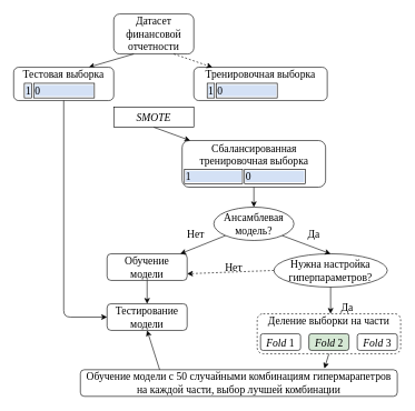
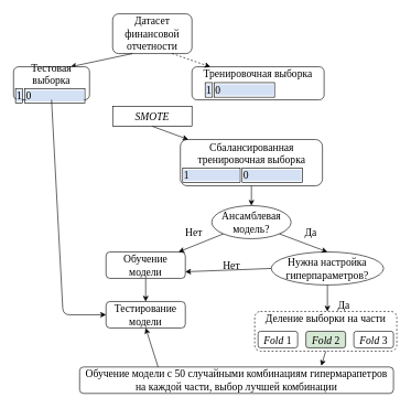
  <mxCell id="0" />
  <mxCell id="1" parent="0" />
  <mxCell id="2" value="Деление выборки на части&lt;br&gt;&lt;br&gt;&lt;br&gt;" style="rounded=1;whiteSpace=wrap;html=1;fontSize=16;dashed=1;fillColor=#FFFFFF;fontFamily=Times New Roman;" parent="1" vertex="1"><mxGeometry x="385" y="470" width="215" height="60" as="geometry" /></mxCell>
  <mxCell id="3" value="Датасет финансовой отчетности" style="rounded=1;whiteSpace=wrap;html=1;fontSize=16;glass=0;strokeWidth=1;shadow=0;fontFamily=Times New Roman;" parent="1" vertex="1"><mxGeometry x="170" y="20" width="120" height="60" as="geometry" /></mxCell>
  <mxCell id="4" value="Тренировочная выборка&lt;table&gt;&lt;tbody&gt;&lt;tr&gt;&lt;td style=&quot;border: 1px solid rgb(0 , 0 , 0) ; border-collapse: collapse&quot;&gt;&lt;span style=&quot;background-color: rgb(212 , 225 , 245)&quot;&gt;1&lt;/span&gt;&lt;/td&gt;&lt;td style=&quot;border: 1px solid rgb(0 , 0 , 0) ; border-collapse: collapse&quot;&gt;&lt;span style=&quot;background-color: rgb(212 , 225 , 245)&quot;&gt;0&amp;nbsp; &amp;nbsp; &amp;nbsp; &amp;nbsp; &amp;nbsp; &amp;nbsp; &amp;nbsp; &amp;nbsp; &amp;nbsp; &amp;nbsp;&amp;nbsp;&lt;/span&gt;&lt;/td&gt;&lt;/tr&gt;&lt;/tbody&gt;&lt;/table&gt;" style="rounded=1;whiteSpace=wrap;html=1;fontSize=16;glass=0;strokeWidth=1;shadow=0;fontFamily=Times New Roman;" parent="1" vertex="1"><mxGeometry x="290" y="100" width="200" height="50" as="geometry" /></mxCell>
  <mxCell id="5" value="" style="endArrow=classic;html=1;exitX=0.75;exitY=1;exitDx=0;exitDy=0;fontSize=16;fontFamily=Times New Roman;dashed=1;" parent="1" source="3" target="4" edge="1"><mxGeometry width="50" height="50" relative="1" as="geometry"><mxPoint x="190" y="160" as="sourcePoint" /><mxPoint x="240" y="110" as="targetPoint" /></mxGeometry></mxCell>
  <mxCell id="6" value="" style="endArrow=classic;html=1;exitX=0.25;exitY=1;exitDx=0;exitDy=0;entryX=0.75;entryY=0;entryDx=0;entryDy=0;fontSize=16;fontFamily=Times New Roman;" parent="1" source="3" target="10" edge="1"><mxGeometry width="50" height="50" relative="1" as="geometry"><mxPoint x="190" y="160" as="sourcePoint" /><mxPoint x="140" y="110" as="targetPoint" /></mxGeometry></mxCell>
  <mxCell id="7" value="&lt;i&gt;SMOTE&lt;/i&gt;" style="rounded=0;whiteSpace=wrap;html=1;fontSize=16;fontFamily=Times New Roman;" parent="1" vertex="1"><mxGeometry x="170" y="160" width="120" height="30" as="geometry" /></mxCell>
  <mxCell id="8" value="Сбалансированная тренировочная выборка&lt;table&gt;&lt;tbody&gt;&lt;tr&gt;&lt;td style=&quot;border: 1px solid rgb(0 , 0 , 0) ; border-collapse: collapse&quot;&gt;&lt;span style=&quot;background-color: rgb(212 , 225 , 245)&quot;&gt;1&amp;nbsp; &amp;nbsp; &amp;nbsp; &amp;nbsp; &amp;nbsp; &amp;nbsp; &amp;nbsp; &amp;nbsp; &amp;nbsp; &amp;nbsp;&lt;/span&gt;&lt;/td&gt;&lt;td style=&quot;border: 1px solid rgb(0 , 0 , 0) ; border-collapse: collapse&quot;&gt;&lt;span style=&quot;background-color: rgb(212 , 225 , 245)&quot;&gt;0&amp;nbsp; &amp;nbsp; &amp;nbsp; &amp;nbsp; &amp;nbsp; &amp;nbsp; &amp;nbsp; &amp;nbsp; &amp;nbsp; &amp;nbsp;&amp;nbsp;&lt;/span&gt;&lt;/td&gt;&lt;/tr&gt;&lt;/tbody&gt;&lt;/table&gt;" style="rounded=1;whiteSpace=wrap;html=1;fontSize=16;glass=0;strokeWidth=1;shadow=0;fontFamily=Times New Roman;" parent="1" vertex="1"><mxGeometry x="272.5" y="210" width="215" height="70" as="geometry" /></mxCell>
  <mxCell id="9" value="" style="endArrow=classic;html=1;fontSize=16;exitX=0.5;exitY=1;exitDx=0;exitDy=0;fontFamily=Times New Roman;" parent="1" source="7" target="8" edge="1"><mxGeometry width="50" height="50" relative="1" as="geometry"><mxPoint x="340" y="110" as="sourcePoint" /><mxPoint x="383" y="230" as="targetPoint" /></mxGeometry></mxCell>
- <mxCell id="10" value="Тестовая выборка&lt;table&gt;&lt;tbody&gt;&lt;tr&gt;&lt;td style=&quot;border: 1px solid rgb(0 , 0 , 0) ; border-collapse: collapse&quot;&gt;&lt;span style=&quot;background-color: rgb(212 , 225 , 245)&quot;&gt;1&lt;/span&gt;&lt;/td&gt;&lt;td style=&quot;border: 1px solid rgb(0 , 0 , 0) ; border-collapse: collapse&quot;&gt;&lt;span style=&quot;background-color: rgb(212 , 225 , 245)&quot;&gt;0&amp;nbsp; &amp;nbsp; &amp;nbsp; &amp;nbsp; &amp;nbsp; &amp;nbsp; &amp;nbsp; &amp;nbsp; &amp;nbsp; &amp;nbsp;&amp;nbsp;&lt;/span&gt;&lt;/td&gt;&lt;/tr&gt;&lt;/tbody&gt;&lt;/table&gt;" style="rounded=1;whiteSpace=wrap;html=1;fontSize=16;glass=0;strokeWidth=1;shadow=0;fontFamily=Times New Roman;" parent="1" vertex="1"><mxGeometry x="20" y="100" width="150" height="50" as="geometry" /></mxCell>
+ <mxCell id="10" value="Тестовая выборка&lt;table&gt;&lt;tbody&gt;&lt;tr&gt;&lt;td style=&quot;border: 1px solid rgb(0 , 0 , 0) ; border-collapse: collapse&quot;&gt;&lt;span style=&quot;background-color: rgb(212 , 225 , 245)&quot;&gt;1&lt;/span&gt;&lt;/td&gt;&lt;td style=&quot;border: 1px solid rgb(0 , 0 , 0) ; border-collapse: collapse&quot;&gt;&lt;span style=&quot;background-color: rgb(212 , 225 , 245)&quot;&gt;0&amp;nbsp; &amp;nbsp; &amp;nbsp; &amp;nbsp; &amp;nbsp; &amp;nbsp; &amp;nbsp; &amp;nbsp; &amp;nbsp; &amp;nbsp;&amp;nbsp;&lt;/span&gt;&lt;/td&gt;&lt;/tr&gt;&lt;/tbody&gt;&lt;/table&gt;" style="rounded=1;whiteSpace=wrap;html=1;fontSize=16;glass=0;strokeWidth=1;shadow=0;fontFamily=Times New Roman;" parent="1" vertex="1"><mxGeometry x="20" y="100" width="115" height="50" as="geometry" /></mxCell>
  <mxCell id="11" value="" style="endArrow=classic;html=1;fontSize=16;exitX=0.5;exitY=1;exitDx=0;exitDy=0;entryX=0.5;entryY=0;entryDx=0;entryDy=0;fontFamily=Times New Roman;" parent="1" source="8" edge="1"><mxGeometry width="50" height="50" relative="1" as="geometry"><mxPoint x="210" y="300" as="sourcePoint" /><mxPoint x="380" y="310" as="targetPoint" /></mxGeometry></mxCell>
  <mxCell id="12" value="Обучение модели" style="rounded=1;whiteSpace=wrap;html=1;fontSize=16;fontFamily=Times New Roman;" parent="1" vertex="1"><mxGeometry x="160" y="380" width="120" height="40" as="geometry" /></mxCell>
  <mxCell id="13" value="" style="endArrow=classic;html=1;fontSize=16;exitX=0;exitY=1;exitDx=0;exitDy=0;fontFamily=Times New Roman;" parent="1" source="18" target="12" edge="1"><mxGeometry width="50" height="50" relative="1" as="geometry"><mxPoint x="380" y="360" as="sourcePoint" /><mxPoint x="260" y="230" as="targetPoint" /></mxGeometry></mxCell>
  <mxCell id="14" value="Тестирование модели" style="rounded=1;whiteSpace=wrap;html=1;fontSize=16;fontFamily=Times New Roman;" parent="1" vertex="1"><mxGeometry x="160" y="455" width="120" height="40" as="geometry" /></mxCell>
  <mxCell id="15" value="" style="endArrow=classic;html=1;fontSize=16;exitX=0.5;exitY=1;exitDx=0;exitDy=0;entryX=0.5;entryY=0;entryDx=0;entryDy=0;fontFamily=Times New Roman;" parent="1" source="12" target="14" edge="1"><mxGeometry width="50" height="50" relative="1" as="geometry"><mxPoint x="180" y="440" as="sourcePoint" /><mxPoint x="230" y="390" as="targetPoint" /></mxGeometry></mxCell>
  <mxCell id="16" value="" style="endArrow=classic;html=1;fontSize=16;exitX=0.5;exitY=1;exitDx=0;exitDy=0;entryX=0;entryY=0.5;entryDx=0;entryDy=0;fontFamily=Times New Roman;" parent="1" source="10" target="14" edge="1"><mxGeometry width="50" height="50" relative="1" as="geometry"><mxPoint x="220" y="300" as="sourcePoint" /><mxPoint x="95" y="530" as="targetPoint" /><Array as="points"><mxPoint x="95" y="475" /></Array></mxGeometry></mxCell>
  <mxCell id="17" value="Нет" style="text;html=1;strokeColor=none;fillColor=none;align=center;verticalAlign=middle;whiteSpace=wrap;rounded=0;fontSize=16;fontFamily=Times New Roman;" parent="1" vertex="1"><mxGeometry x="272.5" y="340" width="40" height="20" as="geometry" /></mxCell>
  <mxCell id="18" value="&lt;span&gt;Ансамблевая модель?&lt;/span&gt;" style="ellipse;whiteSpace=wrap;html=1;fontSize=16;fontFamily=Times New Roman;" parent="1" vertex="1"><mxGeometry x="320" y="310" width="120" height="50" as="geometry" /></mxCell>
  <mxCell id="19" value="Нужна настройка гиперпараметров?" style="ellipse;whiteSpace=wrap;html=1;fontSize=16;fontFamily=Times New Roman;" parent="1" vertex="1"><mxGeometry x="410" y="380" width="170" height="50" as="geometry" /></mxCell>
  <mxCell id="20" value="" style="endArrow=classic;html=1;fontSize=16;exitX=1;exitY=1;exitDx=0;exitDy=0;entryX=0.5;entryY=0;entryDx=0;entryDy=0;fontFamily=Times New Roman;" parent="1" source="18" target="19" edge="1"><mxGeometry width="50" height="50" relative="1" as="geometry"><mxPoint x="250" y="420" as="sourcePoint" /><mxPoint x="300" y="370" as="targetPoint" /></mxGeometry></mxCell>
  <mxCell id="21" value="Да" style="text;html=1;strokeColor=none;fillColor=none;align=center;verticalAlign=middle;whiteSpace=wrap;rounded=0;fontSize=16;fontFamily=Times New Roman;" parent="1" vertex="1"><mxGeometry x="450" y="340" width="40" height="20" as="geometry" /></mxCell>
- <mxCell id="22" value="" style="endArrow=classic;html=1;fontSize=16;exitX=0;exitY=0.5;exitDx=0;exitDy=0;entryX=1;entryY=0.75;entryDx=0;entryDy=0;fontFamily=Times New Roman;dashed=1;" parent="1" source="19" target="12" edge="1"><mxGeometry width="50" height="50" relative="1" as="geometry"><mxPoint x="250" y="420" as="sourcePoint" /><mxPoint x="300" y="370" as="targetPoint" /></mxGeometry></mxCell>
+ <mxCell id="22" value="" style="endArrow=classic;html=1;fontSize=16;exitX=0;exitY=0.5;exitDx=0;exitDy=0;entryX=1;entryY=0.75;entryDx=0;entryDy=0;fontFamily=Times New Roman;" parent="1" source="19" target="12" edge="1"><mxGeometry width="50" height="50" relative="1" as="geometry"><mxPoint x="250" y="420" as="sourcePoint" /><mxPoint x="300" y="370" as="targetPoint" /></mxGeometry></mxCell>
  <mxCell id="23" value="Нет" style="text;html=1;strokeColor=none;fillColor=none;align=center;verticalAlign=middle;whiteSpace=wrap;rounded=0;fontSize=16;fontFamily=Times New Roman;" parent="1" vertex="1"><mxGeometry x="330" y="390" width="40" height="20" as="geometry" /></mxCell>
  <mxCell id="24" value="Да" style="text;html=1;strokeColor=none;fillColor=none;align=center;verticalAlign=middle;whiteSpace=wrap;rounded=0;fontSize=16;fontFamily=Times New Roman;" parent="1" vertex="1"><mxGeometry x="500" y="450" width="40" height="20" as="geometry" /></mxCell>
  <mxCell id="25" value="" style="endArrow=classic;html=1;fontSize=16;exitX=0.5;exitY=1;exitDx=0;exitDy=0;fontFamily=Times New Roman;" parent="1" source="19" edge="1"><mxGeometry width="50" height="50" relative="1" as="geometry"><mxPoint x="250" y="420" as="sourcePoint" /><mxPoint x="495" y="470" as="targetPoint" /></mxGeometry></mxCell>
  <mxCell id="26" value="&lt;i&gt;Fold &lt;/i&gt;1" style="rounded=1;whiteSpace=wrap;html=1;fontSize=16;fontFamily=Times New Roman;" parent="1" vertex="1"><mxGeometry x="390" y="500" width="60" height="25" as="geometry" /></mxCell>
  <mxCell id="27" value="&lt;i&gt;Fold&amp;nbsp;&lt;/i&gt;2" style="rounded=1;whiteSpace=wrap;html=1;fontSize=16;fontFamily=Times New Roman;fillColor=#d5e8d4;" parent="1" vertex="1"><mxGeometry x="462.5" y="500" width="60" height="25" as="geometry" /></mxCell>
  <mxCell id="28" value="&lt;i&gt;Fold&amp;nbsp;&lt;/i&gt;3" style="rounded=1;whiteSpace=wrap;html=1;fontSize=16;fontFamily=Times New Roman;" parent="1" vertex="1"><mxGeometry x="535" y="500" width="60" height="25" as="geometry" /></mxCell>
  <mxCell id="29" value="Обучение модели с 50 случайными комбинациям гипермарапетров на каждой части, выбор лучшей комбинации" style="rounded=1;whiteSpace=wrap;html=1;fontSize=16;fillColor=#FFFFFF;fontFamily=Times New Roman;" parent="1" vertex="1"><mxGeometry x="120" y="554" width="475" height="40" as="geometry" /></mxCell>
  <mxCell id="30" value="" style="endArrow=classic;html=1;fontSize=16;exitX=0.5;exitY=1;exitDx=0;exitDy=0;entryX=0.77;entryY=-0.044;entryDx=0;entryDy=0;entryPerimeter=0;fontFamily=Times New Roman;" parent="1" source="2" target="29" edge="1"><mxGeometry width="50" height="50" relative="1" as="geometry"><mxPoint x="250" y="420" as="sourcePoint" /><mxPoint x="300" y="370" as="targetPoint" /></mxGeometry></mxCell>
  <mxCell id="31" value="" style="endArrow=classic;html=1;fontSize=16;exitX=0.25;exitY=0;exitDx=0;exitDy=0;entryX=0.5;entryY=1;entryDx=0;entryDy=0;fontFamily=Times New Roman;" parent="1" source="29" target="14" edge="1"><mxGeometry width="50" height="50" relative="1" as="geometry"><mxPoint x="210" y="500" as="sourcePoint" /><mxPoint x="260" y="450" as="targetPoint" /></mxGeometry></mxCell>
